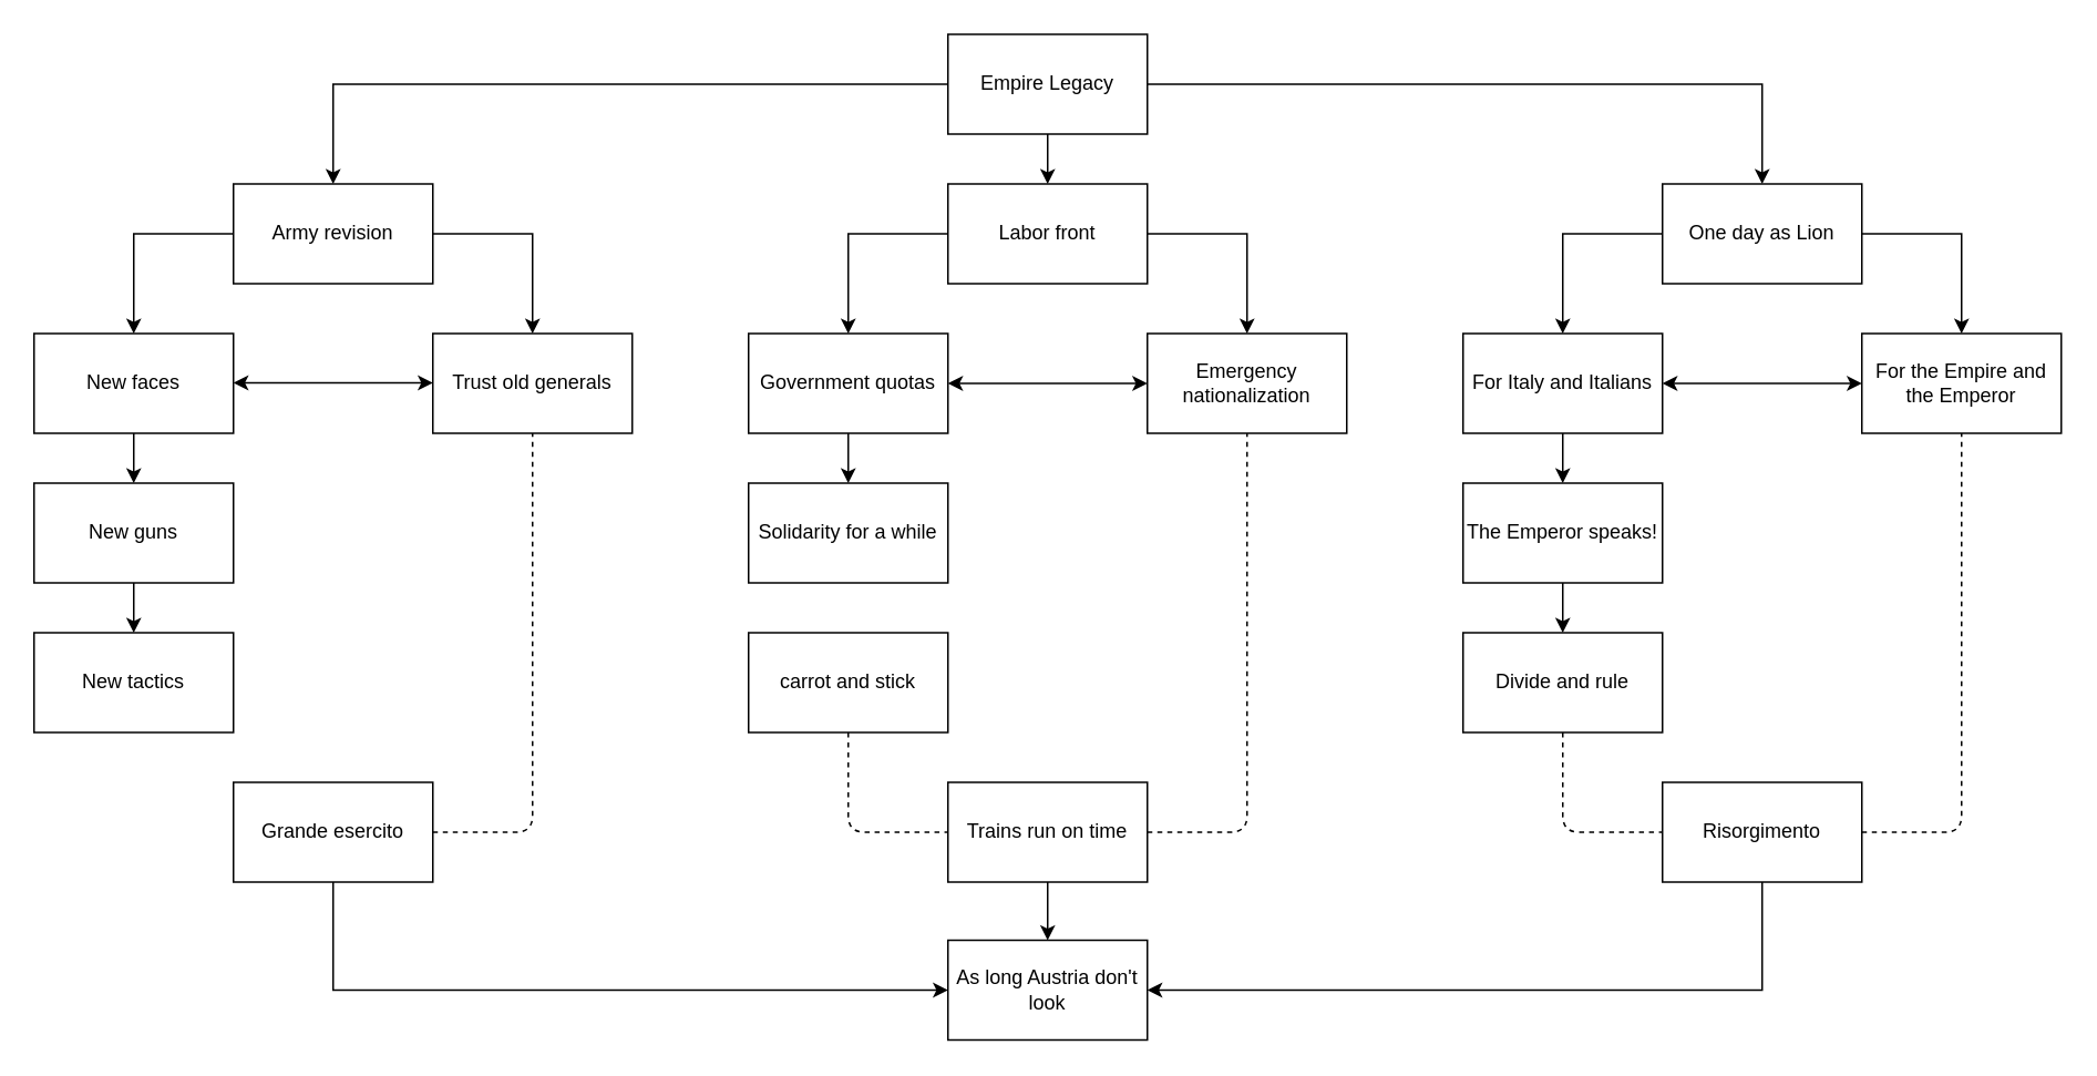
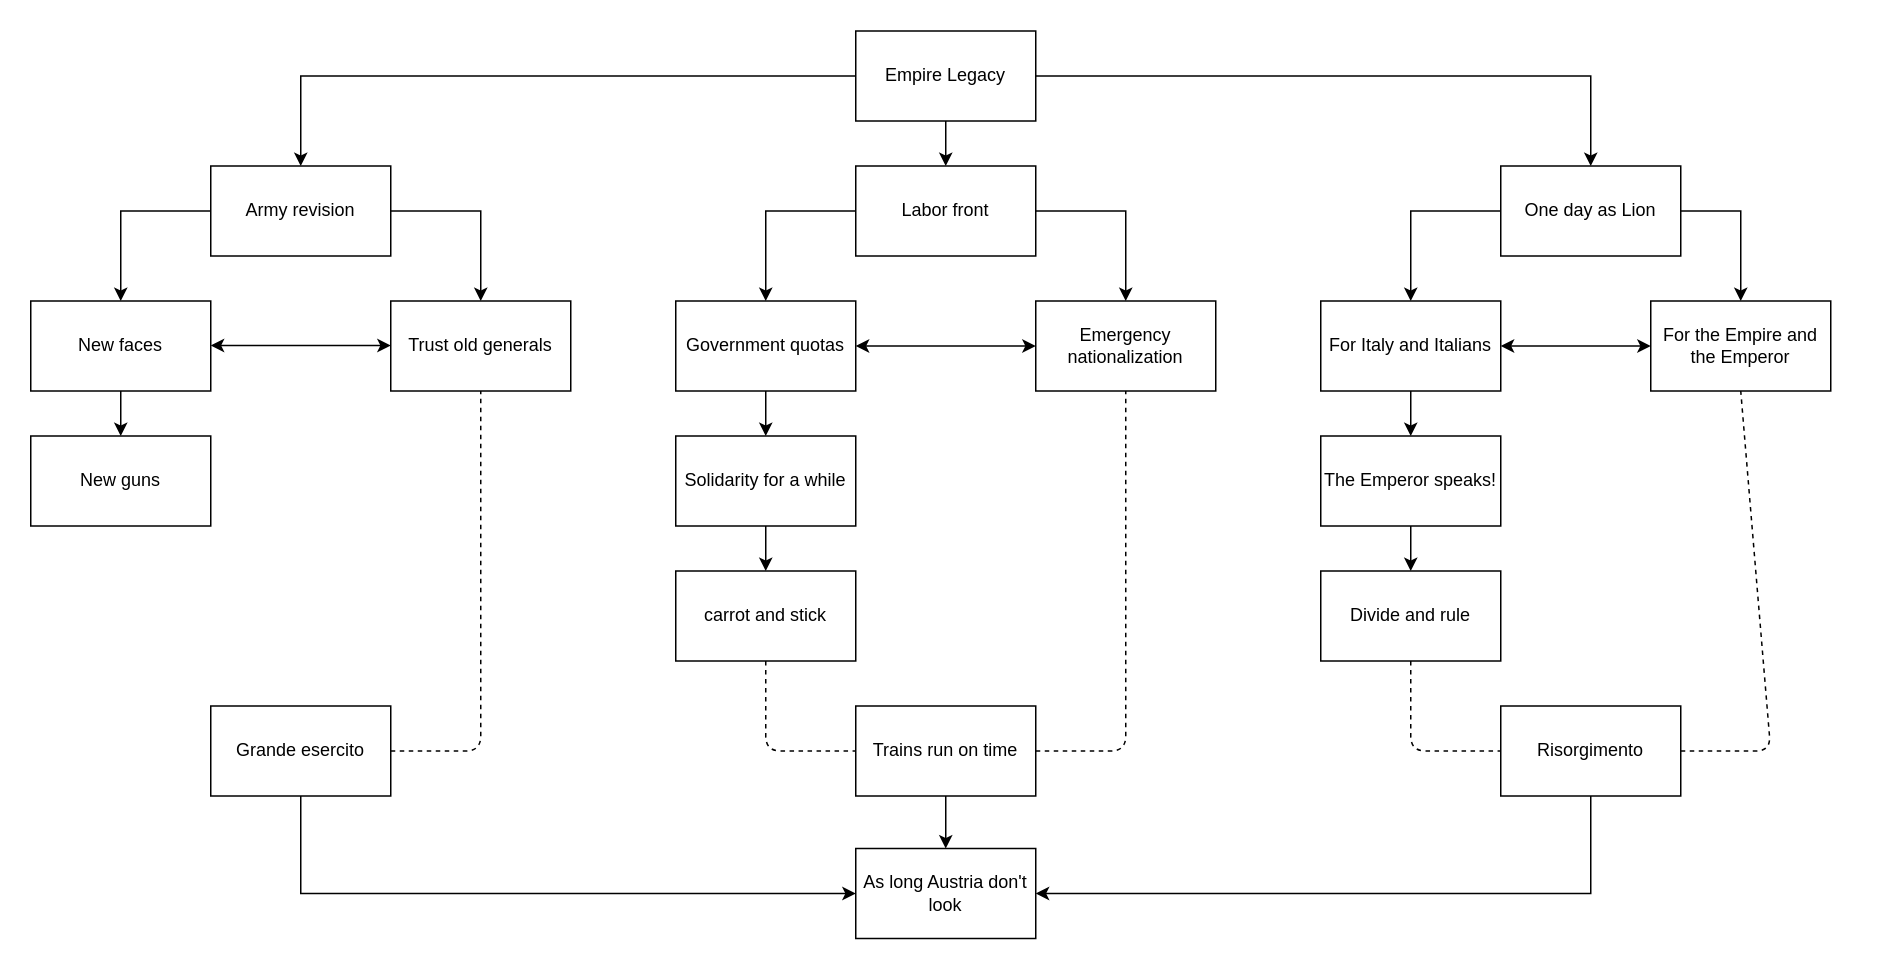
  <mxCell id="0" />
  <mxCell id="1" parent="0" />
  <mxCell id="2" style="edgeStyle=orthogonalEdgeStyle;rounded=0;orthogonalLoop=1;jettySize=auto;html=1;exitX=0.5;exitY=1;exitDx=0;exitDy=0;entryX=0.5;entryY=0;entryDx=0;entryDy=0;" edge="1" parent="1" source="5" target="21"><mxGeometry relative="1" as="geometry" /></mxCell>
  <mxCell id="3" style="edgeStyle=orthogonalEdgeStyle;rounded=0;orthogonalLoop=1;jettySize=auto;html=1;exitX=1;exitY=0.5;exitDx=0;exitDy=0;entryX=0.5;entryY=0;entryDx=0;entryDy=0;" edge="1" parent="1" source="5" target="13"><mxGeometry relative="1" as="geometry" /></mxCell>
  <mxCell id="4" style="edgeStyle=orthogonalEdgeStyle;rounded=0;orthogonalLoop=1;jettySize=auto;html=1;exitX=0;exitY=0.5;exitDx=0;exitDy=0;entryX=0.5;entryY=0;entryDx=0;entryDy=0;" edge="1" parent="1" source="5" target="8"><mxGeometry relative="1" as="geometry" /></mxCell>
  <mxCell id="5" value="Empire Legacy" style="rounded=0;whiteSpace=wrap;html=1;" vertex="1" parent="1"><mxGeometry x="570" y="20" width="120" height="60" as="geometry" /></mxCell>
  <mxCell id="6" style="edgeStyle=orthogonalEdgeStyle;rounded=0;orthogonalLoop=1;jettySize=auto;html=1;exitX=0;exitY=0.5;exitDx=0;exitDy=0;entryX=0.5;entryY=0;entryDx=0;entryDy=0;" edge="1" parent="1" source="8" target="28"><mxGeometry relative="1" as="geometry" /></mxCell>
  <mxCell id="7" style="edgeStyle=orthogonalEdgeStyle;rounded=0;orthogonalLoop=1;jettySize=auto;html=1;exitX=1;exitY=0.5;exitDx=0;exitDy=0;entryX=0.5;entryY=0;entryDx=0;entryDy=0;" edge="1" parent="1" source="8" target="29"><mxGeometry relative="1" as="geometry" /></mxCell>
  <mxCell id="8" value="Army revision" style="rounded=0;whiteSpace=wrap;html=1;" vertex="1" parent="1"><mxGeometry x="140" y="110" width="120" height="60" as="geometry" /></mxCell>
  <mxCell id="9" style="edgeStyle=orthogonalEdgeStyle;rounded=0;orthogonalLoop=1;jettySize=auto;html=1;exitX=0.5;exitY=1;exitDx=0;exitDy=0;entryX=0.5;entryY=0;entryDx=0;entryDy=0;" edge="1" parent="1" source="10" target="47"><mxGeometry relative="1" as="geometry" /></mxCell>
  <mxCell id="10" value="Trains run on time" style="rounded=0;whiteSpace=wrap;html=1;" vertex="1" parent="1"><mxGeometry x="570" y="470" width="120" height="60" as="geometry" /></mxCell>
  <mxCell id="11" style="edgeStyle=orthogonalEdgeStyle;rounded=0;orthogonalLoop=1;jettySize=auto;html=1;exitX=0;exitY=0.5;exitDx=0;exitDy=0;entryX=0.5;entryY=0;entryDx=0;entryDy=0;" edge="1" parent="1" source="13" target="37"><mxGeometry relative="1" as="geometry" /></mxCell>
  <mxCell id="12" style="edgeStyle=orthogonalEdgeStyle;rounded=0;orthogonalLoop=1;jettySize=auto;html=1;exitX=1;exitY=0.5;exitDx=0;exitDy=0;entryX=0.5;entryY=0;entryDx=0;entryDy=0;" edge="1" parent="1" source="13" target="38"><mxGeometry relative="1" as="geometry" /></mxCell>
  <mxCell id="13" value="One day as Lion" style="rounded=0;whiteSpace=wrap;html=1;" vertex="1" parent="1"><mxGeometry x="1000" y="110" width="120" height="60" as="geometry" /></mxCell>
  <mxCell id="14" style="edgeStyle=orthogonalEdgeStyle;rounded=0;orthogonalLoop=1;jettySize=auto;html=1;exitX=0.5;exitY=1;exitDx=0;exitDy=0;entryX=0.5;entryY=0;entryDx=0;entryDy=0;" edge="1" parent="1" source="15" target="18"><mxGeometry relative="1" as="geometry" /></mxCell>
  <mxCell id="15" value="Government quotas" style="rounded=0;whiteSpace=wrap;html=1;" vertex="1" parent="1"><mxGeometry x="450" y="200" width="120" height="60" as="geometry" /></mxCell>
  <mxCell id="16" value="Emergency nationalization" style="rounded=0;whiteSpace=wrap;html=1;" vertex="1" parent="1"><mxGeometry x="690" y="200" width="120" height="60" as="geometry" /></mxCell>
+ <mxCell id="17" style="edgeStyle=orthogonalEdgeStyle;rounded=0;orthogonalLoop=1;jettySize=auto;html=1;exitX=0.5;exitY=1;exitDx=0;exitDy=0;entryX=0.5;entryY=0;entryDx=0;entryDy=0;" edge="1" parent="1" source="18" target="22"><mxGeometry relative="1" as="geometry" /></mxCell>
  <mxCell id="18" value="Solidarity for a while" style="rounded=0;whiteSpace=wrap;html=1;" vertex="1" parent="1"><mxGeometry x="450" y="290" width="120" height="60" as="geometry" /></mxCell>
  <mxCell id="19" style="edgeStyle=orthogonalEdgeStyle;rounded=0;orthogonalLoop=1;jettySize=auto;html=1;exitX=0;exitY=0.5;exitDx=0;exitDy=0;entryX=0.5;entryY=0;entryDx=0;entryDy=0;" edge="1" parent="1" source="21" target="15"><mxGeometry relative="1" as="geometry" /></mxCell>
  <mxCell id="20" style="edgeStyle=orthogonalEdgeStyle;rounded=0;orthogonalLoop=1;jettySize=auto;html=1;exitX=1;exitY=0.5;exitDx=0;exitDy=0;entryX=0.5;entryY=0;entryDx=0;entryDy=0;" edge="1" parent="1" source="21" target="16"><mxGeometry relative="1" as="geometry" /></mxCell>
  <mxCell id="21" value="Labor front" style="rounded=0;whiteSpace=wrap;html=1;" vertex="1" parent="1"><mxGeometry x="570" y="110" width="120" height="60" as="geometry" /></mxCell>
  <mxCell id="22" value="carrot and stick" style="rounded=0;whiteSpace=wrap;html=1;" vertex="1" parent="1"><mxGeometry x="450" y="380" width="120" height="60" as="geometry" /></mxCell>
  <mxCell id="23" value="" style="endArrow=none;dashed=1;html=1;entryX=0.5;entryY=1;entryDx=0;entryDy=0;exitX=1;exitY=0.5;exitDx=0;exitDy=0;" edge="1" parent="1" source="10" target="16"><mxGeometry width="50" height="50" relative="1" as="geometry"><mxPoint x="710" y="450" as="sourcePoint" /><mxPoint x="760" y="400" as="targetPoint" /><Array as="points"><mxPoint x="750" y="500" /></Array></mxGeometry></mxCell>
  <mxCell id="24" value="" style="endArrow=none;dashed=1;html=1;exitX=0.5;exitY=1;exitDx=0;exitDy=0;entryX=0;entryY=0.5;entryDx=0;entryDy=0;" edge="1" parent="1" source="22" target="10"><mxGeometry width="50" height="50" relative="1" as="geometry"><mxPoint x="620" y="410" as="sourcePoint" /><mxPoint x="670" y="360" as="targetPoint" /><Array as="points"><mxPoint x="510" y="500" /></Array></mxGeometry></mxCell>
  <mxCell id="25" style="edgeStyle=orthogonalEdgeStyle;rounded=0;orthogonalLoop=1;jettySize=auto;html=1;exitX=0.5;exitY=1;exitDx=0;exitDy=0;entryX=0;entryY=0.5;entryDx=0;entryDy=0;" edge="1" parent="1" source="26" target="47"><mxGeometry relative="1" as="geometry" /></mxCell>
  <mxCell id="26" value="Grande esercito" style="rounded=0;whiteSpace=wrap;html=1;" vertex="1" parent="1"><mxGeometry x="140" y="470" width="120" height="60" as="geometry" /></mxCell>
  <mxCell id="27" style="edgeStyle=orthogonalEdgeStyle;rounded=0;orthogonalLoop=1;jettySize=auto;html=1;exitX=0.5;exitY=1;exitDx=0;exitDy=0;entryX=0.5;entryY=0;entryDx=0;entryDy=0;" edge="1" parent="1" source="28" target="31"><mxGeometry relative="1" as="geometry" /></mxCell>
  <mxCell id="28" value="New faces" style="rounded=0;whiteSpace=wrap;html=1;" vertex="1" parent="1"><mxGeometry x="20" y="200" width="120" height="60" as="geometry" /></mxCell>
  <mxCell id="29" value="Trust old generals" style="rounded=0;whiteSpace=wrap;html=1;" vertex="1" parent="1"><mxGeometry x="260" y="200" width="120" height="60" as="geometry" /></mxCell>
- <mxCell id="30" style="edgeStyle=orthogonalEdgeStyle;rounded=0;orthogonalLoop=1;jettySize=auto;html=1;exitX=0.5;exitY=1;exitDx=0;exitDy=0;entryX=0.5;entryY=0;entryDx=0;entryDy=0;" edge="1" parent="1" source="31" target="32"><mxGeometry relative="1" as="geometry" /></mxCell>
  <mxCell id="31" value="New guns" style="rounded=0;whiteSpace=wrap;html=1;" vertex="1" parent="1"><mxGeometry x="20" y="290" width="120" height="60" as="geometry" /></mxCell>
- <mxCell id="32" value="New tactics" style="rounded=0;whiteSpace=wrap;html=1;" vertex="1" parent="1"><mxGeometry x="20" y="380" width="120" height="60" as="geometry" /></mxCell>
  <mxCell id="33" value="" style="endArrow=none;dashed=1;html=1;entryX=0.5;entryY=1;entryDx=0;entryDy=0;exitX=1;exitY=0.5;exitDx=0;exitDy=0;" edge="1" parent="1" source="26" target="29"><mxGeometry width="50" height="50" relative="1" as="geometry"><mxPoint x="280" y="450" as="sourcePoint" /><mxPoint x="330" y="400" as="targetPoint" /><Array as="points"><mxPoint x="320" y="500" /></Array></mxGeometry></mxCell>
  <mxCell id="34" value="" style="endArrow=classic;startArrow=classic;html=1;entryX=0;entryY=0.5;entryDx=0;entryDy=0;exitX=1;exitY=0.5;exitDx=0;exitDy=0;" edge="1" parent="1" source="15" target="16"><mxGeometry width="50" height="50" relative="1" as="geometry"><mxPoint x="350" y="380" as="sourcePoint" /><mxPoint x="400" y="330" as="targetPoint" /></mxGeometry></mxCell>
  <mxCell id="35" value="" style="endArrow=classic;startArrow=classic;html=1;entryX=0;entryY=0.5;entryDx=0;entryDy=0;exitX=1;exitY=0.5;exitDx=0;exitDy=0;" edge="1" parent="1"><mxGeometry width="50" height="50" relative="1" as="geometry"><mxPoint x="140" y="229.66" as="sourcePoint" /><mxPoint x="260" y="229.66" as="targetPoint" /></mxGeometry></mxCell>
  <mxCell id="36" style="edgeStyle=orthogonalEdgeStyle;rounded=0;orthogonalLoop=1;jettySize=auto;html=1;exitX=0.5;exitY=1;exitDx=0;exitDy=0;entryX=0.5;entryY=0;entryDx=0;entryDy=0;" edge="1" parent="1" source="37" target="40"><mxGeometry relative="1" as="geometry" /></mxCell>
  <mxCell id="37" value="For Italy and Italians" style="rounded=0;whiteSpace=wrap;html=1;" vertex="1" parent="1"><mxGeometry x="880" y="200" width="120" height="60" as="geometry" /></mxCell>
- <mxCell id="38" value="For the Empire and the Emperor" style="rounded=0;whiteSpace=wrap;html=1;" vertex="1" parent="1"><mxGeometry x="1120" y="200" width="120" height="60" as="geometry" /></mxCell>
+ <mxCell id="38" value="For the Empire and the Emperor" style="rounded=0;whiteSpace=wrap;html=1;" vertex="1" parent="1"><mxGeometry x="1100" y="200" width="120" height="60" as="geometry" /></mxCell>
  <mxCell id="39" style="edgeStyle=orthogonalEdgeStyle;rounded=0;orthogonalLoop=1;jettySize=auto;html=1;exitX=0.5;exitY=1;exitDx=0;exitDy=0;entryX=0.5;entryY=0;entryDx=0;entryDy=0;" edge="1" parent="1" source="40" target="41"><mxGeometry relative="1" as="geometry" /></mxCell>
  <mxCell id="40" value="The Emperor speaks!" style="rounded=0;whiteSpace=wrap;html=1;" vertex="1" parent="1"><mxGeometry x="880" y="290" width="120" height="60" as="geometry" /></mxCell>
  <mxCell id="41" value="Divide and rule" style="rounded=0;whiteSpace=wrap;html=1;" vertex="1" parent="1"><mxGeometry x="880" y="380" width="120" height="60" as="geometry" /></mxCell>
  <mxCell id="42" value="" style="endArrow=none;dashed=1;html=1;entryX=0.5;entryY=1;entryDx=0;entryDy=0;exitX=1;exitY=0.5;exitDx=0;exitDy=0;" edge="1" parent="1" target="38"><mxGeometry width="50" height="50" relative="1" as="geometry"><mxPoint x="1120" y="500" as="sourcePoint" /><mxPoint x="1190" y="400" as="targetPoint" /><Array as="points"><mxPoint x="1180" y="500" /></Array></mxGeometry></mxCell>
  <mxCell id="43" value="" style="endArrow=none;dashed=1;html=1;exitX=0.5;exitY=1;exitDx=0;exitDy=0;entryX=0;entryY=0.5;entryDx=0;entryDy=0;" edge="1" parent="1" source="41"><mxGeometry width="50" height="50" relative="1" as="geometry"><mxPoint x="1050" y="410" as="sourcePoint" /><mxPoint x="1000" y="500" as="targetPoint" /><Array as="points"><mxPoint x="940" y="500" /></Array></mxGeometry></mxCell>
  <mxCell id="44" value="" style="endArrow=classic;startArrow=classic;html=1;entryX=0;entryY=0.5;entryDx=0;entryDy=0;exitX=1;exitY=0.5;exitDx=0;exitDy=0;" edge="1" parent="1" source="37" target="38"><mxGeometry width="50" height="50" relative="1" as="geometry"><mxPoint x="780" y="380" as="sourcePoint" /><mxPoint x="830" y="330" as="targetPoint" /></mxGeometry></mxCell>
  <mxCell id="45" style="edgeStyle=orthogonalEdgeStyle;rounded=0;orthogonalLoop=1;jettySize=auto;html=1;exitX=0.5;exitY=1;exitDx=0;exitDy=0;entryX=1;entryY=0.5;entryDx=0;entryDy=0;" edge="1" parent="1" source="46" target="47"><mxGeometry relative="1" as="geometry" /></mxCell>
  <mxCell id="46" value="Risorgimento" style="rounded=0;whiteSpace=wrap;html=1;" vertex="1" parent="1"><mxGeometry x="1000" y="470" width="120" height="60" as="geometry" /></mxCell>
  <mxCell id="47" value="As long Austria don't look" style="rounded=0;whiteSpace=wrap;html=1;" vertex="1" parent="1"><mxGeometry x="570" y="565" width="120" height="60" as="geometry" /></mxCell>
